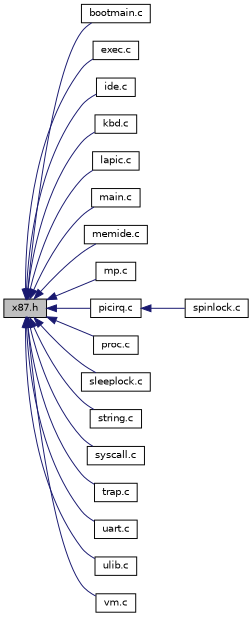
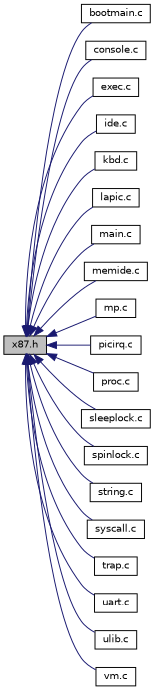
  digraph {
    rankdir=LR
    node [color=black fillcolor=white fontname=Helvetica fontsize=10 shape=record style=filled]
    edge [color=midnightblue dir=back fontname=Helvetica fontsize=10 labelfontname=Helvetica labelfontsize=10 style=solid]
    n1 [fillcolor=grey75 fontcolor=black height=0.2 label="x87.h" width=0.4]
    n2 [height=0.2 label="bootmain.c" width=0.4]
+   n3 [height=0.2 label="console.c" width=0.4]
    n4 [height=0.2 label="exec.c" width=0.4]
    n5 [height=0.2 label="ide.c" width=0.4]
    n6 [height=0.2 label="kbd.c" width=0.4]
    n7 [height=0.2 label="lapic.c" width=0.4]
    n8 [height=0.2 label="main.c" width=0.4]
    n9 [height=0.2 label="memide.c" width=0.4]
    n10 [height=0.2 label="mp.c" width=0.4]
    n11 [height=0.2 label="picirq.c" width=0.4]
    n12 [height=0.2 label="proc.c" width=0.4]
    n13 [height=0.2 label="sleeplock.c" width=0.4]
    n14 [height=0.2 label="spinlock.c" width=0.4]
    n15 [height=0.2 label="string.c" width=0.4]
    n16 [height=0.2 label="syscall.c" width=0.4]
    n17 [height=0.2 label="trap.c" width=0.4]
    n18 [height=0.2 label="uart.c" width=0.4]
    n19 [height=0.2 label="ulib.c" width=0.4]
    n20 [height=0.2 label="vm.c" width=0.4]
    n1 -> n2
+   n1 -> n3
    n1 -> n4
    n1 -> n5
    n1 -> n6
    n1 -> n7
    n1 -> n8
    n1 -> n9
    n1 -> n10
    n1 -> n11
    n1 -> n12
    n1 -> n13
-   n11 -> n14
+   n1 -> n14
    n1 -> n15
    n1 -> n16
    n1 -> n17
    n1 -> n18
    n1 -> n19
    n1 -> n20
  }
